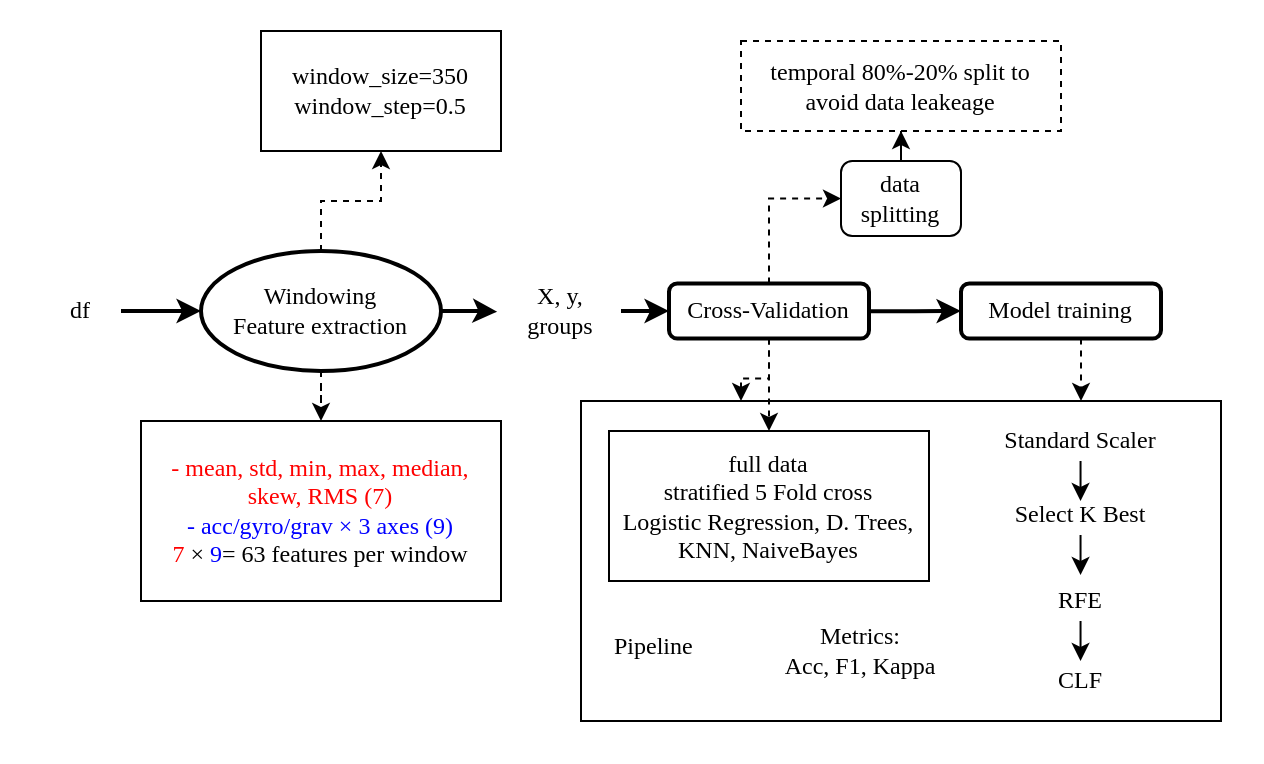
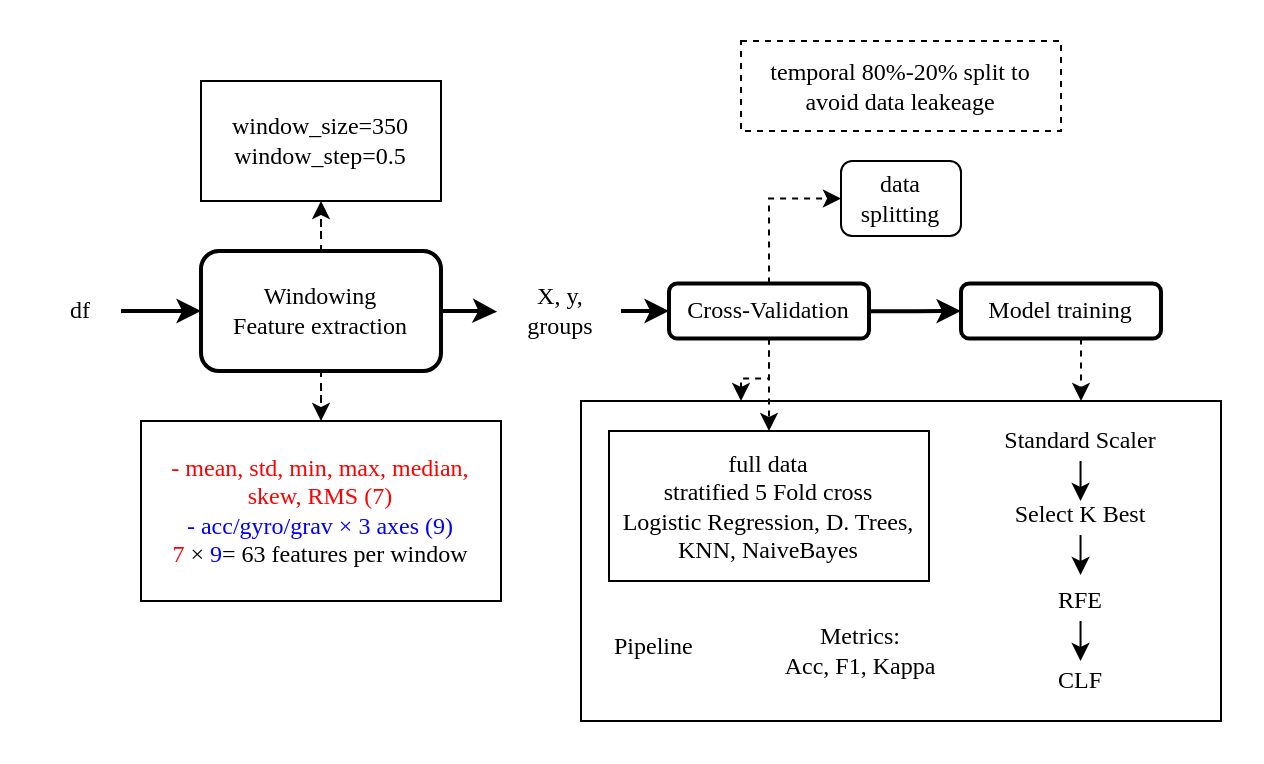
  <mxCell id="0" />
  <mxCell id="1" parent="0" />
  <mxCell id="2" value="&lt;div&gt;&lt;br&gt;&lt;/div&gt;&lt;div&gt;&lt;br&gt;&lt;/div&gt;&lt;div&gt;&lt;br&gt;&lt;/div&gt;&lt;div&gt;&lt;br&gt;&lt;/div&gt;&lt;div&gt;&amp;nbsp; &amp;nbsp;&amp;nbsp;&lt;/div&gt;&lt;div&gt;&amp;nbsp; &amp;nbsp;&amp;nbsp;&lt;/div&gt;&lt;div&gt;&amp;nbsp; &amp;nbsp; &amp;nbsp;Pipeline&lt;br&gt;&lt;/div&gt;" style="rounded=0;whiteSpace=wrap;html=1;align=left;fontFamily=Comic Sans MS;" vertex="1" parent="1"><mxGeometry x="290" y="200" width="320" height="160" as="geometry" /></mxCell>
  <mxCell id="3" style="edgeStyle=orthogonalEdgeStyle;rounded=0;orthogonalLoop=1;jettySize=auto;html=1;entryX=0;entryY=0.5;entryDx=0;entryDy=0;strokeWidth=2;fontFamily=Comic Sans MS;" edge="1" parent="1" source="4" target="9"><mxGeometry relative="1" as="geometry" /></mxCell>
  <mxCell id="4" value="df" style="text;html=1;align=center;verticalAlign=middle;whiteSpace=wrap;rounded=0;fontFamily=Comic Sans MS;" vertex="1" parent="1"><mxGeometry x="20" y="140" width="40" height="30" as="geometry" /></mxCell>
  <mxCell id="5" style="edgeStyle=orthogonalEdgeStyle;rounded=0;orthogonalLoop=1;jettySize=auto;html=1;entryX=0;entryY=0.5;entryDx=0;entryDy=0;strokeWidth=2;fontFamily=Comic Sans MS;" edge="1" parent="1" source="6" target="16"><mxGeometry relative="1" as="geometry" /></mxCell>
  <mxCell id="6" value="X, y, groups" style="text;html=1;align=center;verticalAlign=middle;whiteSpace=wrap;rounded=0;fontFamily=Comic Sans MS;" vertex="1" parent="1"><mxGeometry x="250" y="140" width="60" height="30" as="geometry" /></mxCell>
  <mxCell id="7" style="edgeStyle=orthogonalEdgeStyle;rounded=0;orthogonalLoop=1;jettySize=auto;html=1;dashed=1;fontFamily=Comic Sans MS;" edge="1" parent="1" source="9" target="10"><mxGeometry relative="1" as="geometry" /></mxCell>
  <mxCell id="8" style="edgeStyle=orthogonalEdgeStyle;rounded=0;orthogonalLoop=1;jettySize=auto;html=1;entryX=0.5;entryY=0;entryDx=0;entryDy=0;dashed=1;fontFamily=Comic Sans MS;" edge="1" parent="1" source="9" target="11"><mxGeometry relative="1" as="geometry" /></mxCell>
- <mxCell id="9" value="Windowing&lt;div&gt;Feature extraction&lt;/div&gt;" style="ellipse;whiteSpace=wrap;html=1;fontFamily=Comic Sans MS;strokeWidth=2;" vertex="1" parent="1"><mxGeometry x="100" y="125" width="120" height="60" as="geometry" /></mxCell>
- <mxCell id="10" value="window_size=350&#10;window_step=0.5" style="rounded=0;whiteSpace=wrap;html=1;fontFamily=Comic Sans MS;" vertex="1" parent="1"><mxGeometry x="130" y="15" width="120" height="60" as="geometry" /></mxCell>
+ <mxCell id="9" value="Windowing&lt;div&gt;Feature extraction&lt;/div&gt;" style="rounded=1;whiteSpace=wrap;html=1;fontFamily=Comic Sans MS;strokeWidth=2;" vertex="1" parent="1"><mxGeometry x="100" y="125" width="120" height="60" as="geometry" /></mxCell>
+ <mxCell id="10" value="window_size=350&#10;window_step=0.5" style="rounded=0;whiteSpace=wrap;html=1;fontFamily=Comic Sans MS;" vertex="1" parent="1"><mxGeometry x="100" y="40" width="120" height="60" as="geometry" /></mxCell>
  <mxCell id="11" value="&lt;font style=&quot;color: rgb(255, 0, 0);&quot;&gt;- mean, std, min, max, median, skew, RMS (7)&lt;/font&gt;&lt;div&gt;&lt;font style=&quot;color: rgb(0, 0, 255);&quot;&gt;-&amp;nbsp;&lt;span style=&quot;background-color: transparent;&quot;&gt;acc/gyro/grav × 3 axes (9)&lt;/span&gt;&lt;/font&gt;&lt;/div&gt;&lt;div&gt;&lt;font style=&quot;color: rgb(255, 0, 0);&quot;&gt;7&lt;/font&gt; × &lt;font style=&quot;color: rgb(0, 0, 255);&quot;&gt;9&lt;/font&gt;= 63 features per window&lt;/div&gt;" style="rounded=0;whiteSpace=wrap;html=1;fontFamily=Comic Sans MS;" vertex="1" parent="1"><mxGeometry x="70" y="210" width="180" height="90" as="geometry" /></mxCell>
  <mxCell id="12" style="edgeStyle=orthogonalEdgeStyle;rounded=0;orthogonalLoop=1;jettySize=auto;html=1;entryX=0;entryY=0.5;entryDx=0;entryDy=0;dashed=1;fontFamily=Comic Sans MS;" edge="1" parent="1" source="16" target="20"><mxGeometry relative="1" as="geometry" /></mxCell>
  <mxCell id="13" style="edgeStyle=orthogonalEdgeStyle;rounded=0;orthogonalLoop=1;jettySize=auto;html=1;entryX=0;entryY=0.5;entryDx=0;entryDy=0;strokeWidth=2;fontFamily=Comic Sans MS;" edge="1" parent="1" source="16" target="22"><mxGeometry relative="1" as="geometry" /></mxCell>
  <mxCell id="14" style="edgeStyle=orthogonalEdgeStyle;rounded=0;orthogonalLoop=1;jettySize=auto;html=1;entryX=0.25;entryY=0;entryDx=0;entryDy=0;dashed=1;fontFamily=Comic Sans MS;" edge="1" parent="1" source="16" target="2"><mxGeometry relative="1" as="geometry" /></mxCell>
  <mxCell id="15" style="edgeStyle=orthogonalEdgeStyle;rounded=0;orthogonalLoop=1;jettySize=auto;html=1;entryX=0.5;entryY=0;entryDx=0;entryDy=0;dashed=1;fontFamily=Comic Sans MS;" edge="1" parent="1" source="16" target="18"><mxGeometry relative="1" as="geometry" /></mxCell>
  <mxCell id="16" value="Cross-Validation" style="rounded=1;whiteSpace=wrap;html=1;fontFamily=Comic Sans MS;strokeWidth=2;" vertex="1" parent="1"><mxGeometry x="334" y="141.25" width="100" height="27.5" as="geometry" /></mxCell>
  <mxCell id="17" style="edgeStyle=orthogonalEdgeStyle;rounded=0;orthogonalLoop=1;jettySize=auto;html=1;entryX=-0.032;entryY=0.511;entryDx=0;entryDy=0;entryPerimeter=0;strokeWidth=2;fontFamily=Comic Sans MS;" edge="1" parent="1" source="9" target="6"><mxGeometry relative="1" as="geometry" /></mxCell>
  <mxCell id="18" value="&lt;div&gt;full data&lt;/div&gt;stratified 5 Fold cross&lt;div&gt;Logistic Regression, D. Trees, KNN, NaiveBayes&lt;/div&gt;" style="rounded=0;whiteSpace=wrap;html=1;fontFamily=Comic Sans MS;" vertex="1" parent="1"><mxGeometry x="304" y="215" width="160" height="75" as="geometry" /></mxCell>
- <mxCell id="19" style="edgeStyle=orthogonalEdgeStyle;rounded=0;orthogonalLoop=1;jettySize=auto;html=1;dashed=1;fontFamily=Comic Sans MS;" edge="1" parent="1" source="20" target="23"><mxGeometry relative="1" as="geometry" /></mxCell>
  <mxCell id="20" value="data splitting" style="rounded=1;whiteSpace=wrap;html=1;fontFamily=Comic Sans MS;" vertex="1" parent="1"><mxGeometry x="420" y="80" width="60" height="37.5" as="geometry" /></mxCell>
  <mxCell id="21" style="edgeStyle=orthogonalEdgeStyle;rounded=0;orthogonalLoop=1;jettySize=auto;html=1;dashed=1;fontFamily=Comic Sans MS;" edge="1" parent="1" source="22"><mxGeometry relative="1" as="geometry"><mxPoint x="540" y="200" as="targetPoint" /><Array as="points"><mxPoint x="540" y="200" /></Array></mxGeometry></mxCell>
  <mxCell id="22" value="Model training" style="rounded=1;whiteSpace=wrap;html=1;fontFamily=Comic Sans MS;strokeWidth=2;" vertex="1" parent="1"><mxGeometry x="480" y="141.25" width="100" height="27.5" as="geometry" /></mxCell>
  <mxCell id="23" value="&lt;div&gt;temporal 80%-20% split to avoid data leakeage&lt;/div&gt;" style="rounded=0;whiteSpace=wrap;html=1;fontFamily=Comic Sans MS;dashed=1;" vertex="1" parent="1"><mxGeometry x="370" y="20" width="160" height="45" as="geometry" /></mxCell>
  <mxCell id="24" value="Standard Scaler" style="text;html=1;align=center;verticalAlign=middle;whiteSpace=wrap;rounded=0;fontFamily=Comic Sans MS;" vertex="1" parent="1"><mxGeometry x="490" y="210" width="100" height="20" as="geometry" /></mxCell>
  <mxCell id="25" value="Select K Best" style="text;html=1;align=center;verticalAlign=middle;whiteSpace=wrap;rounded=0;fontFamily=Comic Sans MS;" vertex="1" parent="1"><mxGeometry x="490" y="247" width="100" height="20" as="geometry" /></mxCell>
  <mxCell id="26" value="RFE" style="text;html=1;align=center;verticalAlign=middle;whiteSpace=wrap;rounded=0;fontFamily=Comic Sans MS;" vertex="1" parent="1"><mxGeometry x="485" y="290" width="110" height="20" as="geometry" /></mxCell>
  <mxCell id="27" value="CLF" style="text;html=1;align=center;verticalAlign=middle;whiteSpace=wrap;rounded=0;fontFamily=Comic Sans MS;" vertex="1" parent="1"><mxGeometry x="485" y="330" width="110" height="20" as="geometry" /></mxCell>
  <mxCell id="28" value="" style="endArrow=classic;html=1;rounded=0;fontFamily=Comic Sans MS;" edge="1" parent="1"><mxGeometry width="50" height="50" relative="1" as="geometry"><mxPoint x="539.77" y="230" as="sourcePoint" /><mxPoint x="539.77" y="250" as="targetPoint" /></mxGeometry></mxCell>
  <mxCell id="29" value="" style="endArrow=classic;html=1;rounded=0;fontFamily=Comic Sans MS;" edge="1" parent="1"><mxGeometry width="50" height="50" relative="1" as="geometry"><mxPoint x="539.77" y="267" as="sourcePoint" /><mxPoint x="539.77" y="287" as="targetPoint" /></mxGeometry></mxCell>
  <mxCell id="30" value="" style="endArrow=classic;html=1;rounded=0;fontFamily=Comic Sans MS;" edge="1" parent="1"><mxGeometry width="50" height="50" relative="1" as="geometry"><mxPoint x="539.77" y="310" as="sourcePoint" /><mxPoint x="539.77" y="330" as="targetPoint" /></mxGeometry></mxCell>
  <mxCell id="31" value="&lt;div&gt;Metrics:&lt;/div&gt;Acc, F1, Kappa" style="text;html=1;align=center;verticalAlign=middle;whiteSpace=wrap;rounded=0;fontFamily=Comic Sans MS;" vertex="1" parent="1"><mxGeometry x="375" y="310" width="110" height="30" as="geometry" /></mxCell>
